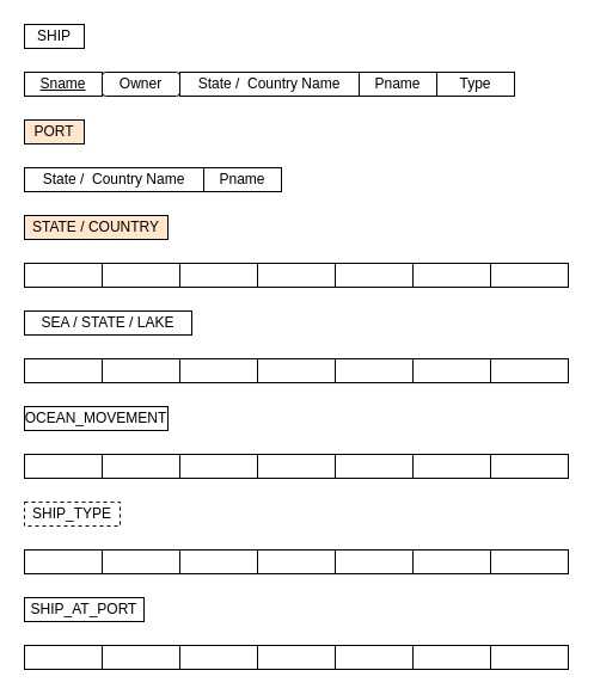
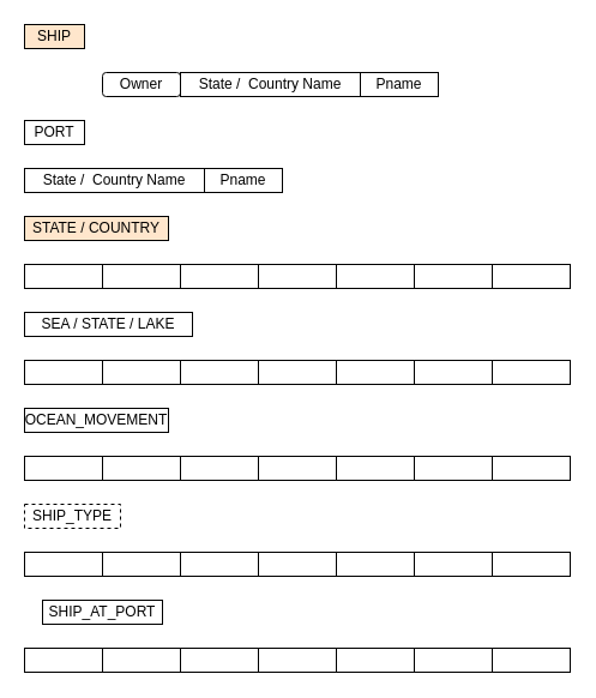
  <mxCell id="0" />
  <mxCell id="1" parent="0" />
- <mxCell id="2" value="SHIP" style="rounded=0;whiteSpace=wrap;html=1;" vertex="1" parent="1"><mxGeometry x="20" y="20" width="50" height="20" as="geometry" /></mxCell>
- <mxCell id="3" value="PORT" style="rounded=0;whiteSpace=wrap;html=1;fillColor=#ffe6cc;" vertex="1" parent="1"><mxGeometry x="20" y="100" width="50" height="20" as="geometry" /></mxCell>
+ <mxCell id="2" value="SHIP" style="rounded=0;whiteSpace=wrap;html=1;fillColor=#ffe6cc;" vertex="1" parent="1"><mxGeometry x="20" y="20" width="50" height="20" as="geometry" /></mxCell>
+ <mxCell id="3" value="PORT" style="rounded=0;whiteSpace=wrap;html=1;" vertex="1" parent="1"><mxGeometry x="20" y="100" width="50" height="20" as="geometry" /></mxCell>
  <mxCell id="4" value="SEA / STATE / LAKE" style="rounded=0;whiteSpace=wrap;html=1;" vertex="1" parent="1"><mxGeometry x="20" y="260" width="140" height="20" as="geometry" /></mxCell>
- <mxCell id="5" value="&lt;u&gt;Sname&lt;/u&gt;" style="rounded=0;whiteSpace=wrap;html=1;" vertex="1" parent="1"><mxGeometry x="20" y="60" width="65" height="20" as="geometry" /></mxCell>
  <mxCell id="6" value="Owner" style="whiteSpace=wrap;html=1;rounded=1;" vertex="1" parent="1"><mxGeometry x="85" y="60" width="65" height="20" as="geometry" /></mxCell>
- <mxCell id="7" value="Type" style="rounded=0;whiteSpace=wrap;html=1;" vertex="1" parent="1"><mxGeometry x="365" y="60" width="65" height="20" as="geometry" /></mxCell>
  <mxCell id="8" value="Pname" style="rounded=0;whiteSpace=wrap;html=1;" vertex="1" parent="1"><mxGeometry x="300" y="60" width="65" height="20" as="geometry" /></mxCell>
  <mxCell id="9" value="State / &amp;nbsp;Country Name" style="rounded=0;whiteSpace=wrap;html=1;" vertex="1" parent="1"><mxGeometry x="150" y="60" width="150" height="20" as="geometry" /></mxCell>
  <mxCell id="10" value="" style="rounded=0;whiteSpace=wrap;html=1;" vertex="1" parent="1"><mxGeometry x="20" y="220" width="65" height="20" as="geometry" /></mxCell>
  <mxCell id="11" value="" style="rounded=0;whiteSpace=wrap;html=1;" vertex="1" parent="1"><mxGeometry x="85" y="220" width="65" height="20" as="geometry" /></mxCell>
  <mxCell id="12" value="" style="rounded=0;whiteSpace=wrap;html=1;" vertex="1" parent="1"><mxGeometry x="410" y="220" width="65" height="20" as="geometry" /></mxCell>
  <mxCell id="13" value="" style="rounded=0;whiteSpace=wrap;html=1;" vertex="1" parent="1"><mxGeometry x="345" y="220" width="65" height="20" as="geometry" /></mxCell>
  <mxCell id="14" value="" style="rounded=0;whiteSpace=wrap;html=1;" vertex="1" parent="1"><mxGeometry x="280" y="220" width="65" height="20" as="geometry" /></mxCell>
  <mxCell id="15" value="" style="rounded=0;whiteSpace=wrap;html=1;" vertex="1" parent="1"><mxGeometry x="150" y="220" width="65" height="20" as="geometry" /></mxCell>
  <mxCell id="16" value="" style="rounded=0;whiteSpace=wrap;html=1;" vertex="1" parent="1"><mxGeometry x="215" y="220" width="65" height="20" as="geometry" /></mxCell>
  <mxCell id="17" value="" style="rounded=0;whiteSpace=wrap;html=1;" vertex="1" parent="1"><mxGeometry x="20" y="300" width="65" height="20" as="geometry" /></mxCell>
  <mxCell id="18" value="" style="rounded=0;whiteSpace=wrap;html=1;" vertex="1" parent="1"><mxGeometry x="85" y="300" width="65" height="20" as="geometry" /></mxCell>
  <mxCell id="19" value="" style="rounded=0;whiteSpace=wrap;html=1;" vertex="1" parent="1"><mxGeometry x="410" y="300" width="65" height="20" as="geometry" /></mxCell>
  <mxCell id="20" value="" style="rounded=0;whiteSpace=wrap;html=1;" vertex="1" parent="1"><mxGeometry x="345" y="300" width="65" height="20" as="geometry" /></mxCell>
  <mxCell id="21" value="" style="rounded=0;whiteSpace=wrap;html=1;" vertex="1" parent="1"><mxGeometry x="280" y="300" width="65" height="20" as="geometry" /></mxCell>
  <mxCell id="22" value="" style="rounded=0;whiteSpace=wrap;html=1;" vertex="1" parent="1"><mxGeometry x="150" y="300" width="65" height="20" as="geometry" /></mxCell>
  <mxCell id="23" value="" style="rounded=0;whiteSpace=wrap;html=1;" vertex="1" parent="1"><mxGeometry x="215" y="300" width="65" height="20" as="geometry" /></mxCell>
  <mxCell id="24" value="STATE / COUNTRY" style="rounded=0;whiteSpace=wrap;html=1;fillColor=#ffe6cc;" vertex="1" parent="1"><mxGeometry x="20" y="180" width="120" height="20" as="geometry" /></mxCell>
  <mxCell id="25" value="OCEAN_MOVEMENT" style="rounded=0;whiteSpace=wrap;html=1;" vertex="1" parent="1"><mxGeometry x="20" y="340" width="120" height="20" as="geometry" /></mxCell>
  <mxCell id="26" value="SHIP_TYPE" style="rounded=0;whiteSpace=wrap;html=1;dashed=1;" vertex="1" parent="1"><mxGeometry x="20" y="420" width="80" height="20" as="geometry" /></mxCell>
- <mxCell id="27" value="SHIP_AT_PORT" style="rounded=0;whiteSpace=wrap;html=1;" vertex="1" parent="1"><mxGeometry x="20" y="500" width="100" height="20" as="geometry" /></mxCell>
+ <mxCell id="27" value="SHIP_AT_PORT" style="rounded=0;whiteSpace=wrap;html=1;" vertex="1" parent="1"><mxGeometry x="35" y="500" width="100" height="20" as="geometry" /></mxCell>
  <mxCell id="28" value="" style="rounded=0;whiteSpace=wrap;html=1;" vertex="1" parent="1"><mxGeometry x="20" y="380" width="65" height="20" as="geometry" /></mxCell>
  <mxCell id="29" value="" style="rounded=0;whiteSpace=wrap;html=1;" vertex="1" parent="1"><mxGeometry x="85" y="380" width="65" height="20" as="geometry" /></mxCell>
  <mxCell id="30" value="" style="rounded=0;whiteSpace=wrap;html=1;" vertex="1" parent="1"><mxGeometry x="410" y="380" width="65" height="20" as="geometry" /></mxCell>
  <mxCell id="31" value="" style="rounded=0;whiteSpace=wrap;html=1;" vertex="1" parent="1"><mxGeometry x="345" y="380" width="65" height="20" as="geometry" /></mxCell>
  <mxCell id="32" value="" style="rounded=0;whiteSpace=wrap;html=1;" vertex="1" parent="1"><mxGeometry x="280" y="380" width="65" height="20" as="geometry" /></mxCell>
  <mxCell id="33" value="" style="rounded=0;whiteSpace=wrap;html=1;" vertex="1" parent="1"><mxGeometry x="150" y="380" width="65" height="20" as="geometry" /></mxCell>
  <mxCell id="34" value="" style="rounded=0;whiteSpace=wrap;html=1;" vertex="1" parent="1"><mxGeometry x="215" y="380" width="65" height="20" as="geometry" /></mxCell>
  <mxCell id="35" value="" style="rounded=0;whiteSpace=wrap;html=1;" vertex="1" parent="1"><mxGeometry x="20" y="460" width="65" height="20" as="geometry" /></mxCell>
  <mxCell id="36" value="" style="rounded=0;whiteSpace=wrap;html=1;" vertex="1" parent="1"><mxGeometry x="85" y="460" width="65" height="20" as="geometry" /></mxCell>
  <mxCell id="37" value="" style="rounded=0;whiteSpace=wrap;html=1;" vertex="1" parent="1"><mxGeometry x="410" y="460" width="65" height="20" as="geometry" /></mxCell>
  <mxCell id="38" value="" style="rounded=0;whiteSpace=wrap;html=1;" vertex="1" parent="1"><mxGeometry x="345" y="460" width="65" height="20" as="geometry" /></mxCell>
  <mxCell id="39" value="" style="rounded=0;whiteSpace=wrap;html=1;" vertex="1" parent="1"><mxGeometry x="280" y="460" width="65" height="20" as="geometry" /></mxCell>
  <mxCell id="40" value="" style="rounded=0;whiteSpace=wrap;html=1;" vertex="1" parent="1"><mxGeometry x="150" y="460" width="65" height="20" as="geometry" /></mxCell>
  <mxCell id="41" value="" style="rounded=0;whiteSpace=wrap;html=1;" vertex="1" parent="1"><mxGeometry x="215" y="460" width="65" height="20" as="geometry" /></mxCell>
  <mxCell id="42" value="" style="rounded=0;whiteSpace=wrap;html=1;" vertex="1" parent="1"><mxGeometry x="20" y="540" width="65" height="20" as="geometry" /></mxCell>
  <mxCell id="43" value="" style="rounded=0;whiteSpace=wrap;html=1;" vertex="1" parent="1"><mxGeometry x="85" y="540" width="65" height="20" as="geometry" /></mxCell>
  <mxCell id="44" value="" style="rounded=0;whiteSpace=wrap;html=1;" vertex="1" parent="1"><mxGeometry x="410" y="540" width="65" height="20" as="geometry" /></mxCell>
  <mxCell id="45" value="" style="rounded=0;whiteSpace=wrap;html=1;" vertex="1" parent="1"><mxGeometry x="345" y="540" width="65" height="20" as="geometry" /></mxCell>
  <mxCell id="46" value="" style="rounded=0;whiteSpace=wrap;html=1;" vertex="1" parent="1"><mxGeometry x="280" y="540" width="65" height="20" as="geometry" /></mxCell>
  <mxCell id="47" value="" style="rounded=0;whiteSpace=wrap;html=1;" vertex="1" parent="1"><mxGeometry x="150" y="540" width="65" height="20" as="geometry" /></mxCell>
  <mxCell id="48" value="" style="rounded=0;whiteSpace=wrap;html=1;" vertex="1" parent="1"><mxGeometry x="215" y="540" width="65" height="20" as="geometry" /></mxCell>
  <mxCell id="49" value="State / &amp;nbsp;Country Name" style="rounded=0;whiteSpace=wrap;html=1;" vertex="1" parent="1"><mxGeometry x="20" y="140" width="150" height="20" as="geometry" /></mxCell>
  <mxCell id="50" value="Pname" style="rounded=0;whiteSpace=wrap;html=1;" vertex="1" parent="1"><mxGeometry x="170" y="140" width="65" height="20" as="geometry" /></mxCell>
